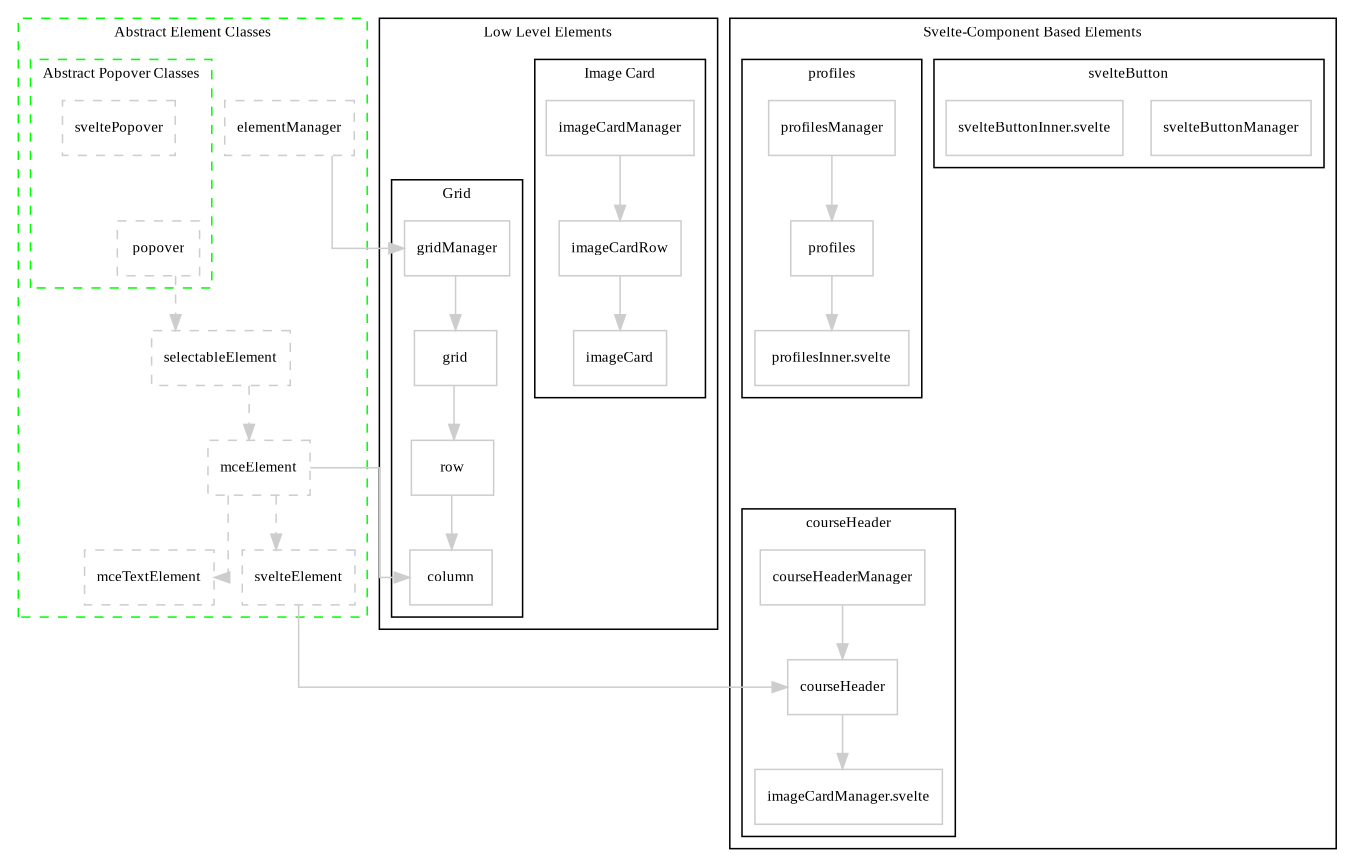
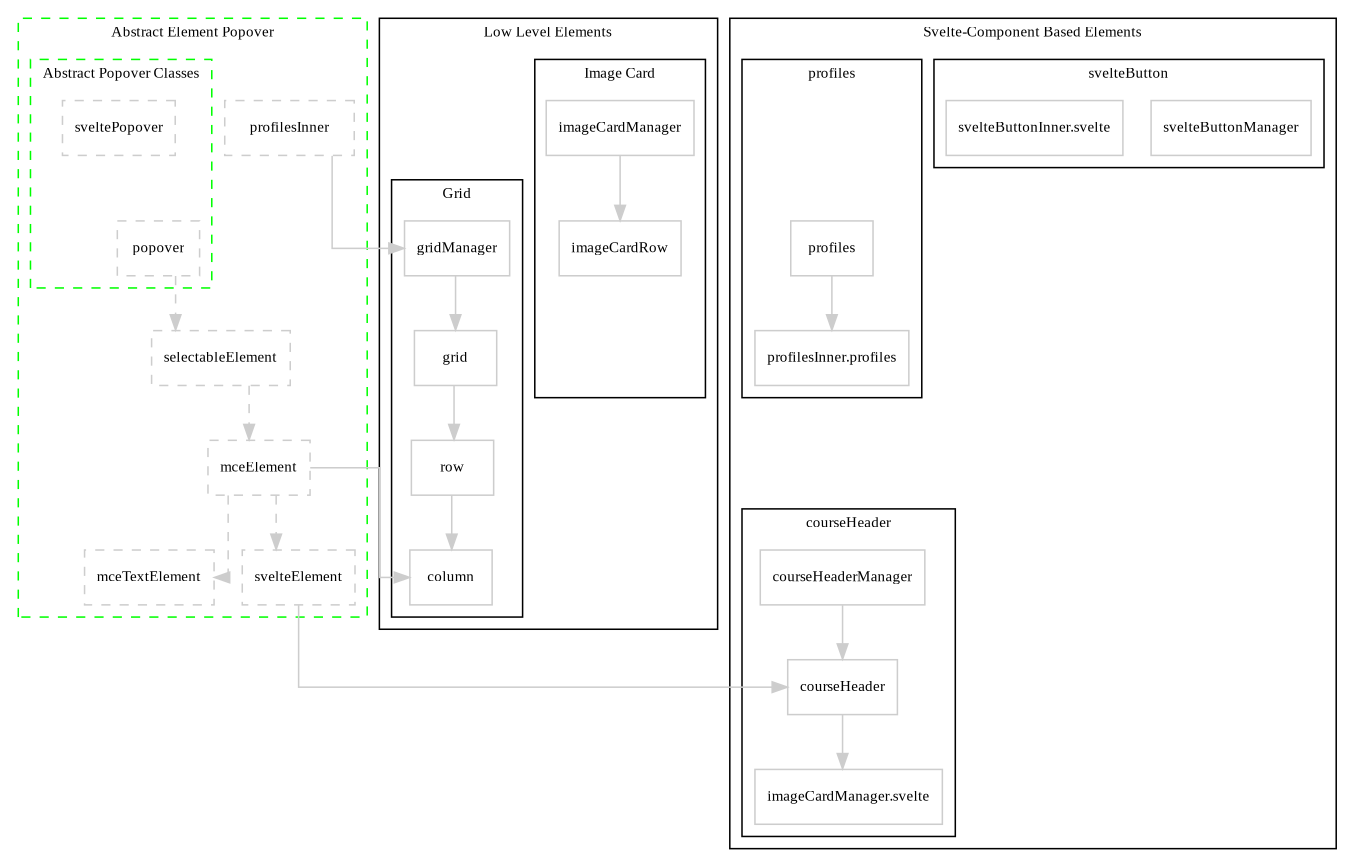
  digraph {
    compound=true
    concentrate=true
    fontname="Liberation Serif"
    fontsize=10
    newrank=true
    splines=ortho
    node [color="#cdcdcd" fontname="Liberation Serif" fontsize=10 shape=box]
    edge [color="#cdcdcd" fontname="Liberation Serif" fontsize=10 weight=1]
    sveltePopover [style=dashed]
    popover [style=dashed]
    selectableElement [style=dashed]
    mceElement [style=dashed]
    mceTextElement [style=dashed]
    svelteElement [style=dashed]
-   elementManager [style=dashed]
+   elementManager [style=dashed label=profilesInner]
    gridManager
    grid
    row
    column
    imageCardManager
    imageCardRow
-   imageCard
    svelteButtonManager
    "svelteButtonInner.svelte"
-   profilesManager
    profiles
-   "profilesInner.svelte"
+   "profilesInner.svelte" [label="profilesInner.profiles"]
    courseHeaderManager
    courseHeader
    n22 [label="imageCardManager.svelte"]
    subgraph cluster_1 {
      color=green
-     label="Abstract Element Classes"
+     label="Abstract Element Popover"
      style=dashed
      selectableElement
      mceElement
      mceTextElement
      svelteElement
      elementManager
      subgraph cluster_2 {
        color=green
        label="Abstract Popover Classes"
        style=dashed
        sveltePopover
        popover
      }
    }
    subgraph cluster_3 {
      label="Low Level Elements"
      subgraph cluster_4 {
        label=Grid
        gridManager
        grid
        row
        column
      }
      subgraph cluster_5 {
        label="Image Card"
        imageCardManager
        imageCardRow
-       imageCard
      }
    }
    subgraph cluster_6 {
      label="Svelte-Component Based Elements"
      subgraph cluster_7 {
        label=svelteButton
        svelteButtonManager
        "svelteButtonInner.svelte"
      }
      subgraph cluster_8 {
        label=profiles
-       profilesManager
        profiles
        "profilesInner.svelte"
      }
      subgraph cluster_9 {
        label=courseHeader
        courseHeaderManager
        courseHeader
        n22
      }
    }
    popover -> selectableElement [style=dashed]
    selectableElement -> mceElement [style=dashed]
    mceElement -> mceTextElement [style=dashed]
    mceElement -> svelteElement [style=dashed]
    mceElement -> column
    svelteElement -> courseHeader
    elementManager -> gridManager
    gridManager -> grid
    grid -> row
    row -> column
    imageCardManager -> imageCardRow
-   imageCardRow -> imageCard
-   profilesManager -> profiles
    profiles -> "profilesInner.svelte"
    courseHeaderManager -> courseHeader
    courseHeader -> n22
  }
